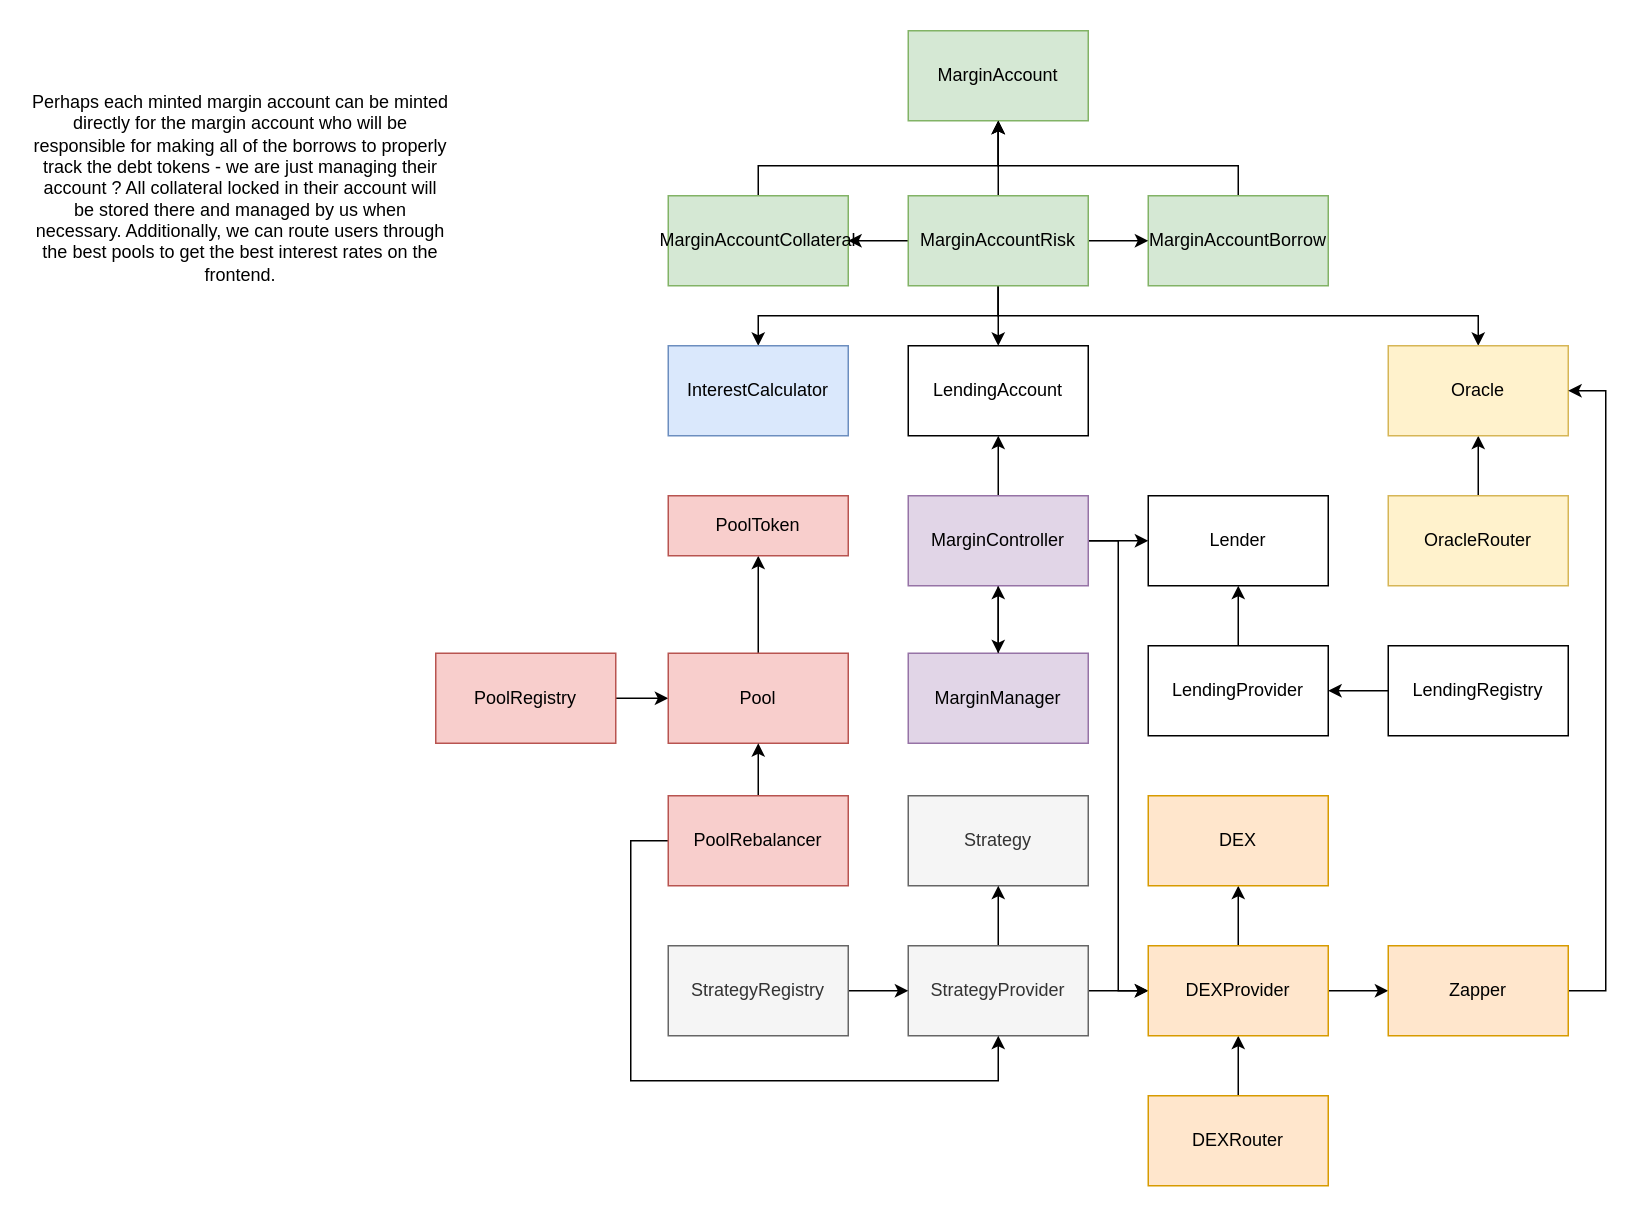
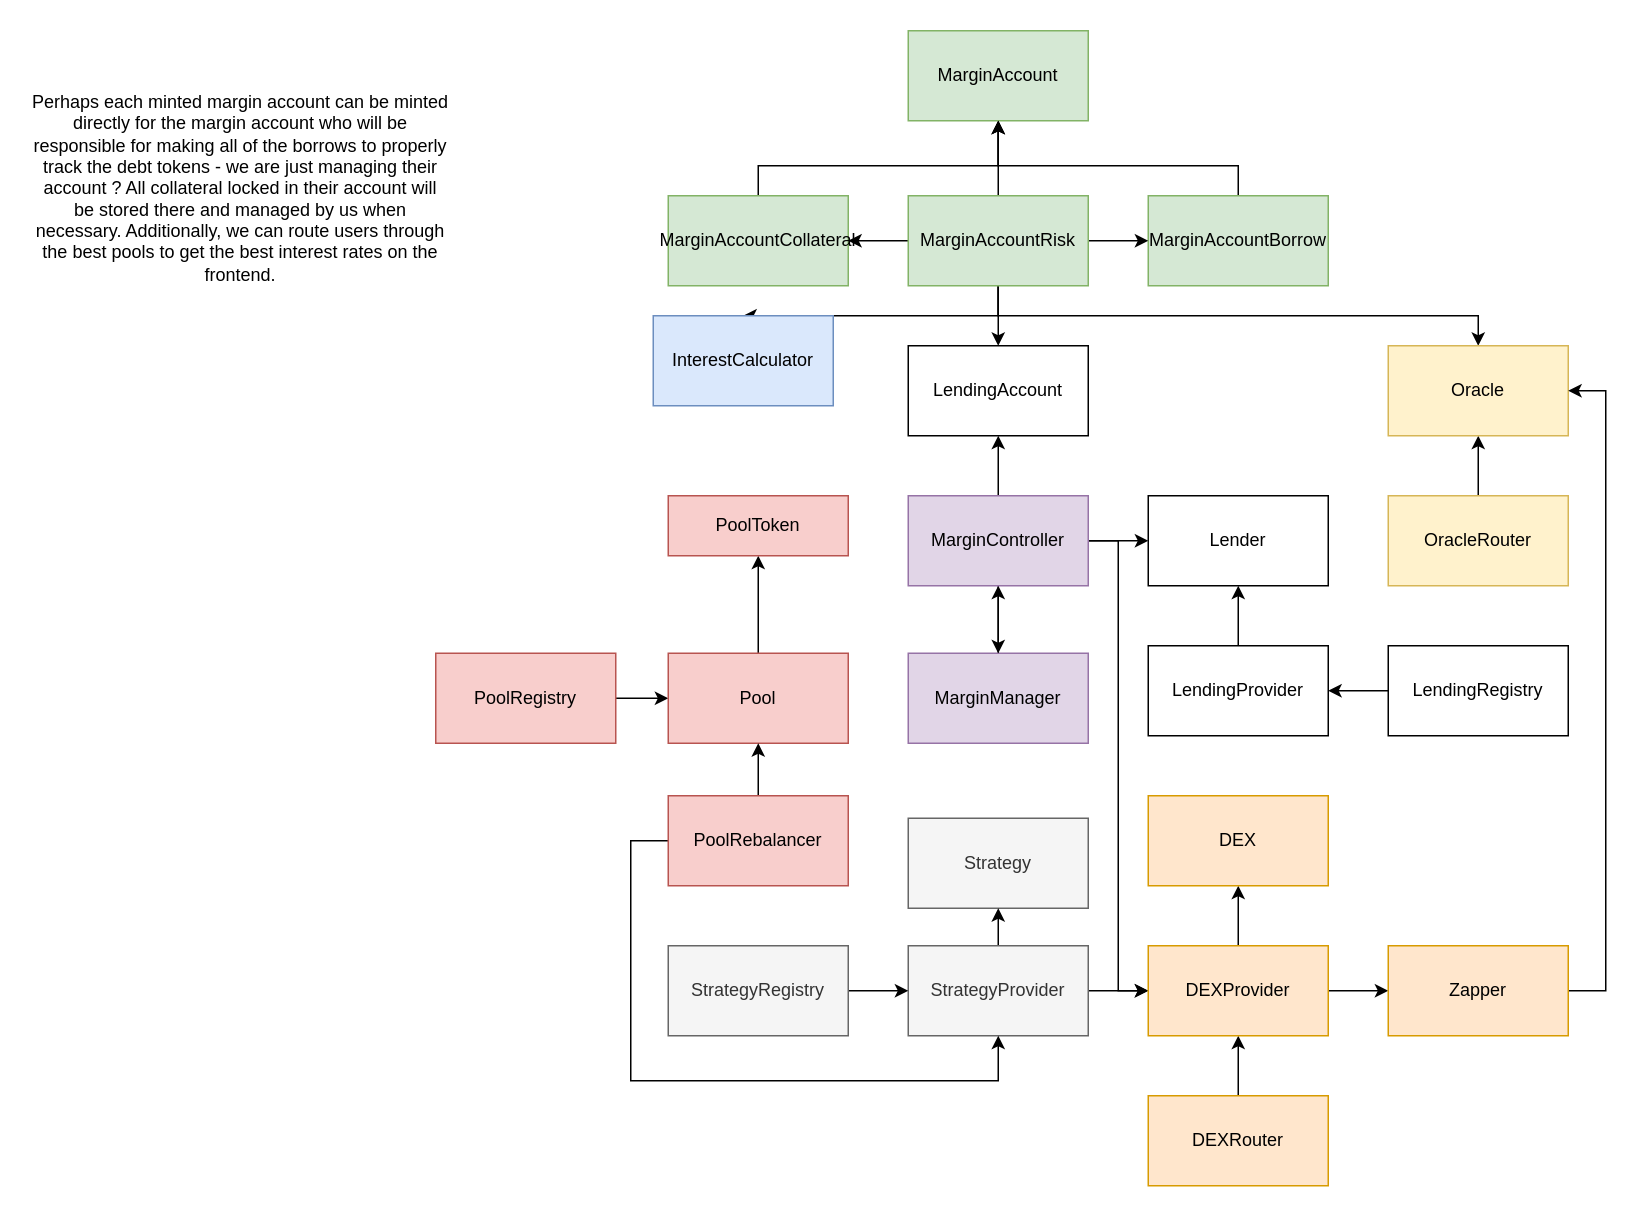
  <mxCell id="0" />
  <mxCell id="1" parent="0" />
  <mxCell id="2" style="edgeStyle=none;html=1;labelBackgroundColor=none;startFill=0;startSize=8;endFill=1;endSize=8;fontFamily=Verdana;fontSize=12;" parent="1" edge="1"><mxGeometry relative="1" as="geometry"><mxPoint x="110" y="440" as="sourcePoint" /></mxGeometry></mxCell>
  <mxCell id="3" value="MarginAccount" style="rounded=0;whiteSpace=wrap;html=1;fillColor=#d5e8d4;strokeColor=#82b366;" parent="1" vertex="1"><mxGeometry x="605" y="20" width="120" height="60" as="geometry" /></mxCell>
  <mxCell id="4" style="edgeStyle=orthogonalEdgeStyle;rounded=0;orthogonalLoop=1;jettySize=auto;html=1;entryX=0.5;entryY=1;entryDx=0;entryDy=0;" parent="1" source="5" target="3" edge="1"><mxGeometry relative="1" as="geometry"><Array as="points"><mxPoint x="505" y="110" /><mxPoint x="665" y="110" /></Array></mxGeometry></mxCell>
  <mxCell id="5" value="MarginAccountCollateral" style="rounded=0;whiteSpace=wrap;html=1;fillColor=#d5e8d4;strokeColor=#82b366;" parent="1" vertex="1"><mxGeometry x="445" y="130" width="120" height="60" as="geometry" /></mxCell>
  <mxCell id="6" style="edgeStyle=orthogonalEdgeStyle;rounded=0;orthogonalLoop=1;jettySize=auto;html=1;entryX=0.5;entryY=1;entryDx=0;entryDy=0;" parent="1" source="7" target="3" edge="1"><mxGeometry relative="1" as="geometry"><Array as="points"><mxPoint x="825" y="110" /><mxPoint x="665" y="110" /></Array></mxGeometry></mxCell>
  <mxCell id="7" value="MarginAccountBorrow" style="rounded=0;whiteSpace=wrap;html=1;fillColor=#d5e8d4;strokeColor=#82b366;" parent="1" vertex="1"><mxGeometry x="765" y="130" width="120" height="60" as="geometry" /></mxCell>
  <mxCell id="8" style="edgeStyle=orthogonalEdgeStyle;rounded=0;orthogonalLoop=1;jettySize=auto;html=1;entryX=1;entryY=0.5;entryDx=0;entryDy=0;" parent="1" source="14" target="5" edge="1"><mxGeometry relative="1" as="geometry" /></mxCell>
  <mxCell id="9" style="edgeStyle=orthogonalEdgeStyle;rounded=0;orthogonalLoop=1;jettySize=auto;html=1;entryX=0;entryY=0.5;entryDx=0;entryDy=0;" parent="1" source="14" target="7" edge="1"><mxGeometry relative="1" as="geometry" /></mxCell>
  <mxCell id="10" style="edgeStyle=orthogonalEdgeStyle;rounded=0;orthogonalLoop=1;jettySize=auto;html=1;entryX=0.5;entryY=1;entryDx=0;entryDy=0;" parent="1" source="14" target="3" edge="1"><mxGeometry relative="1" as="geometry" /></mxCell>
  <mxCell id="11" style="edgeStyle=orthogonalEdgeStyle;rounded=0;orthogonalLoop=1;jettySize=auto;html=1;entryX=0.5;entryY=0;entryDx=0;entryDy=0;" edge="1" parent="1" source="14" target="15"><mxGeometry relative="1" as="geometry"><Array as="points"><mxPoint x="665" y="210" /><mxPoint x="505" y="210" /></Array></mxGeometry></mxCell>
  <mxCell id="12" style="edgeStyle=orthogonalEdgeStyle;rounded=0;orthogonalLoop=1;jettySize=auto;html=1;exitX=0.5;exitY=1;exitDx=0;exitDy=0;entryX=0.5;entryY=0;entryDx=0;entryDy=0;" edge="1" parent="1" source="14" target="54"><mxGeometry relative="1" as="geometry" /></mxCell>
  <mxCell id="13" style="edgeStyle=orthogonalEdgeStyle;rounded=0;orthogonalLoop=1;jettySize=auto;html=1;exitX=0.5;exitY=1;exitDx=0;exitDy=0;entryX=0.5;entryY=0;entryDx=0;entryDy=0;" edge="1" parent="1" source="14" target="18"><mxGeometry relative="1" as="geometry" /></mxCell>
  <mxCell id="14" value="MarginAccountRisk" style="rounded=0;whiteSpace=wrap;html=1;fillColor=#d5e8d4;strokeColor=#82b366;" parent="1" vertex="1"><mxGeometry x="605" y="130" width="120" height="60" as="geometry" /></mxCell>
- <mxCell id="15" value="InterestCalculator" style="rounded=0;whiteSpace=wrap;html=1;fillColor=#dae8fc;strokeColor=#6c8ebf;" parent="1" vertex="1"><mxGeometry x="445" y="230" width="120" height="60" as="geometry" /></mxCell>
+ <mxCell id="15" value="InterestCalculator" style="rounded=0;whiteSpace=wrap;html=1;fillColor=#dae8fc;strokeColor=#6c8ebf;" parent="1" vertex="1"><mxGeometry x="435" y="210" width="120" height="60" as="geometry" /></mxCell>
  <mxCell id="16" style="edgeStyle=orthogonalEdgeStyle;rounded=0;orthogonalLoop=1;jettySize=auto;html=1;entryX=0.5;entryY=1;entryDx=0;entryDy=0;" edge="1" parent="1" source="17" target="18"><mxGeometry relative="1" as="geometry" /></mxCell>
  <mxCell id="17" value="OracleRouter" style="rounded=0;whiteSpace=wrap;html=1;fillColor=#fff2cc;strokeColor=#d6b656;" parent="1" vertex="1"><mxGeometry x="925" y="330" width="120" height="60" as="geometry" /></mxCell>
  <mxCell id="18" value="Oracle" style="rounded=0;whiteSpace=wrap;html=1;fillColor=#fff2cc;strokeColor=#d6b656;" parent="1" vertex="1"><mxGeometry x="925" y="230" width="120" height="60" as="geometry" /></mxCell>
  <mxCell id="19" style="edgeStyle=orthogonalEdgeStyle;rounded=0;orthogonalLoop=1;jettySize=auto;html=1;exitX=0;exitY=0.5;exitDx=0;exitDy=0;entryX=1;entryY=0.5;entryDx=0;entryDy=0;" edge="1" parent="1" source="20" target="22"><mxGeometry relative="1" as="geometry" /></mxCell>
  <mxCell id="20" value="LendingRegistry" style="rounded=0;whiteSpace=wrap;html=1;" parent="1" vertex="1"><mxGeometry x="925" y="430" width="120" height="60" as="geometry" /></mxCell>
  <mxCell id="21" style="edgeStyle=orthogonalEdgeStyle;rounded=0;orthogonalLoop=1;jettySize=auto;html=1;entryX=0.5;entryY=1;entryDx=0;entryDy=0;" edge="1" parent="1" source="22" target="23"><mxGeometry relative="1" as="geometry" /></mxCell>
  <mxCell id="22" value="LendingProvider" style="rounded=0;whiteSpace=wrap;html=1;" parent="1" vertex="1"><mxGeometry x="765" y="430" width="120" height="60" as="geometry" /></mxCell>
  <mxCell id="23" value="Lender" style="rounded=0;whiteSpace=wrap;html=1;" parent="1" vertex="1"><mxGeometry x="765" y="330" width="120" height="60" as="geometry" /></mxCell>
  <mxCell id="24" style="edgeStyle=orthogonalEdgeStyle;rounded=0;orthogonalLoop=1;jettySize=auto;html=1;entryX=0.5;entryY=1;entryDx=0;entryDy=0;" parent="1" source="25" target="30" edge="1"><mxGeometry relative="1" as="geometry" /></mxCell>
  <mxCell id="25" value="MarginManager" style="rounded=0;whiteSpace=wrap;html=1;fillColor=#e1d5e7;strokeColor=#9673a6;" parent="1" vertex="1"><mxGeometry x="605" y="435" width="120" height="60" as="geometry" /></mxCell>
  <mxCell id="26" style="edgeStyle=orthogonalEdgeStyle;rounded=0;orthogonalLoop=1;jettySize=auto;html=1;exitX=0.5;exitY=1;exitDx=0;exitDy=0;entryX=0.5;entryY=0;entryDx=0;entryDy=0;" edge="1" parent="1" source="30" target="25"><mxGeometry relative="1" as="geometry" /></mxCell>
  <mxCell id="27" style="edgeStyle=orthogonalEdgeStyle;rounded=0;orthogonalLoop=1;jettySize=auto;html=1;entryX=0.5;entryY=1;entryDx=0;entryDy=0;" edge="1" parent="1" source="30" target="54"><mxGeometry relative="1" as="geometry" /></mxCell>
  <mxCell id="28" style="edgeStyle=orthogonalEdgeStyle;rounded=0;orthogonalLoop=1;jettySize=auto;html=1;entryX=0;entryY=0.5;entryDx=0;entryDy=0;" edge="1" parent="1" source="30" target="23"><mxGeometry relative="1" as="geometry" /></mxCell>
  <mxCell id="29" style="edgeStyle=orthogonalEdgeStyle;rounded=0;orthogonalLoop=1;jettySize=auto;html=1;exitX=1;exitY=0.5;exitDx=0;exitDy=0;entryX=0;entryY=0.5;entryDx=0;entryDy=0;" edge="1" parent="1" source="30" target="47"><mxGeometry relative="1" as="geometry" /></mxCell>
  <mxCell id="30" value="MarginController" style="rounded=0;whiteSpace=wrap;html=1;fillColor=#e1d5e7;strokeColor=#9673a6;" parent="1" vertex="1"><mxGeometry x="605" y="330" width="120" height="60" as="geometry" /></mxCell>
  <mxCell id="31" style="edgeStyle=orthogonalEdgeStyle;rounded=0;orthogonalLoop=1;jettySize=auto;html=1;entryX=0;entryY=0.5;entryDx=0;entryDy=0;" edge="1" parent="1" source="32" target="34"><mxGeometry relative="1" as="geometry" /></mxCell>
  <mxCell id="32" value="PoolRegistry" style="rounded=0;whiteSpace=wrap;html=1;fillColor=#f8cecc;strokeColor=#b85450;" parent="1" vertex="1"><mxGeometry x="290" y="435" width="120" height="60" as="geometry" /></mxCell>
  <mxCell id="33" style="edgeStyle=orthogonalEdgeStyle;rounded=0;orthogonalLoop=1;jettySize=auto;html=1;entryX=0.5;entryY=1;entryDx=0;entryDy=0;" parent="1" source="34" target="35" edge="1"><mxGeometry relative="1" as="geometry" /></mxCell>
  <mxCell id="34" value="Pool" style="rounded=0;whiteSpace=wrap;html=1;fillColor=#f8cecc;strokeColor=#b85450;" parent="1" vertex="1"><mxGeometry x="445" y="435" width="120" height="60" as="geometry" /></mxCell>
  <mxCell id="35" value="PoolToken" style="rounded=0;whiteSpace=wrap;html=1;fillColor=#f8cecc;strokeColor=#b85450;" parent="1" vertex="1"><mxGeometry x="445" y="330" width="120" height="40" as="geometry" /></mxCell>
- <mxCell id="36" value="Strategy" style="rounded=0;whiteSpace=wrap;html=1;fillColor=#f5f5f5;strokeColor=#666666;fontColor=#333333;" parent="1" vertex="1"><mxGeometry x="605" y="530" width="120" height="60" as="geometry" /></mxCell>
+ <mxCell id="36" value="Strategy" style="rounded=0;whiteSpace=wrap;html=1;fillColor=#f5f5f5;strokeColor=#666666;fontColor=#333333;" parent="1" vertex="1"><mxGeometry x="605" y="545" width="120" height="60" as="geometry" /></mxCell>
  <mxCell id="37" style="edgeStyle=orthogonalEdgeStyle;rounded=0;orthogonalLoop=1;jettySize=auto;html=1;entryX=0.5;entryY=1;entryDx=0;entryDy=0;" parent="1" source="39" target="36" edge="1"><mxGeometry relative="1" as="geometry" /></mxCell>
  <mxCell id="38" style="edgeStyle=orthogonalEdgeStyle;rounded=0;orthogonalLoop=1;jettySize=auto;html=1;exitX=1;exitY=0.5;exitDx=0;exitDy=0;entryX=0;entryY=0.5;entryDx=0;entryDy=0;" edge="1" parent="1" source="39" target="47"><mxGeometry relative="1" as="geometry" /></mxCell>
  <mxCell id="39" value="StrategyProvider" style="rounded=0;whiteSpace=wrap;html=1;fillColor=#f5f5f5;strokeColor=#666666;fontColor=#333333;" parent="1" vertex="1"><mxGeometry x="605" y="630" width="120" height="60" as="geometry" /></mxCell>
  <mxCell id="40" style="edgeStyle=orthogonalEdgeStyle;rounded=0;orthogonalLoop=1;jettySize=auto;html=1;entryX=0.5;entryY=1;entryDx=0;entryDy=0;exitX=0;exitY=0.5;exitDx=0;exitDy=0;" edge="1" parent="1" source="42" target="39"><mxGeometry relative="1" as="geometry"><Array as="points"><mxPoint x="420" y="560" /><mxPoint x="420" y="720" /><mxPoint x="665" y="720" /></Array></mxGeometry></mxCell>
  <mxCell id="41" style="edgeStyle=orthogonalEdgeStyle;rounded=0;orthogonalLoop=1;jettySize=auto;html=1;entryX=0.5;entryY=1;entryDx=0;entryDy=0;" edge="1" parent="1" source="42" target="34"><mxGeometry relative="1" as="geometry" /></mxCell>
  <mxCell id="42" value="PoolRebalancer" style="rounded=0;whiteSpace=wrap;html=1;fillColor=#f8cecc;strokeColor=#b85450;" parent="1" vertex="1"><mxGeometry x="445" y="530" width="120" height="60" as="geometry" /></mxCell>
  <mxCell id="43" style="edgeStyle=orthogonalEdgeStyle;rounded=0;orthogonalLoop=1;jettySize=auto;html=1;entryX=0.5;entryY=1;entryDx=0;entryDy=0;" edge="1" parent="1" source="44" target="47"><mxGeometry relative="1" as="geometry" /></mxCell>
  <mxCell id="44" value="DEXRouter" style="rounded=0;whiteSpace=wrap;html=1;fillColor=#ffe6cc;strokeColor=#d79b00;" parent="1" vertex="1"><mxGeometry x="765" y="730" width="120" height="60" as="geometry" /></mxCell>
  <mxCell id="45" style="edgeStyle=orthogonalEdgeStyle;rounded=0;orthogonalLoop=1;jettySize=auto;html=1;" parent="1" source="47" target="48" edge="1"><mxGeometry relative="1" as="geometry" /></mxCell>
  <mxCell id="46" style="edgeStyle=orthogonalEdgeStyle;rounded=0;orthogonalLoop=1;jettySize=auto;html=1;exitX=1;exitY=0.5;exitDx=0;exitDy=0;entryX=0;entryY=0.5;entryDx=0;entryDy=0;" edge="1" parent="1" source="47" target="52"><mxGeometry relative="1" as="geometry" /></mxCell>
  <mxCell id="47" value="DEXProvider" style="rounded=0;whiteSpace=wrap;html=1;fillColor=#ffe6cc;strokeColor=#d79b00;" parent="1" vertex="1"><mxGeometry x="765" y="630" width="120" height="60" as="geometry" /></mxCell>
  <mxCell id="48" value="DEX" style="rounded=0;whiteSpace=wrap;html=1;fillColor=#ffe6cc;strokeColor=#d79b00;" parent="1" vertex="1"><mxGeometry x="765" y="530" width="120" height="60" as="geometry" /></mxCell>
  <mxCell id="49" style="edgeStyle=orthogonalEdgeStyle;rounded=0;orthogonalLoop=1;jettySize=auto;html=1;entryX=0;entryY=0.5;entryDx=0;entryDy=0;exitX=1;exitY=0.5;exitDx=0;exitDy=0;" edge="1" parent="1" source="50" target="39"><mxGeometry relative="1" as="geometry" /></mxCell>
  <mxCell id="50" value="StrategyRegistry" style="rounded=0;whiteSpace=wrap;html=1;fillColor=#f5f5f5;strokeColor=#666666;fontColor=#333333;" vertex="1" parent="1"><mxGeometry x="445" y="630" width="120" height="60" as="geometry" /></mxCell>
  <mxCell id="51" style="edgeStyle=orthogonalEdgeStyle;rounded=0;orthogonalLoop=1;jettySize=auto;html=1;entryX=1;entryY=0.5;entryDx=0;entryDy=0;" edge="1" parent="1" source="52" target="18"><mxGeometry relative="1" as="geometry"><Array as="points"><mxPoint x="1070" y="660" /><mxPoint x="1070" y="260" /></Array></mxGeometry></mxCell>
  <mxCell id="52" value="Zapper" style="rounded=0;whiteSpace=wrap;html=1;fillColor=#ffe6cc;strokeColor=#d79b00;" vertex="1" parent="1"><mxGeometry x="925" y="630" width="120" height="60" as="geometry" /></mxCell>
  <mxCell id="53" value="Perhaps each minted margin account can be minted directly for the margin account who will be responsible for making all of the borrows to properly track the debt tokens - we are just managing their account ? All collateral locked in their account will be stored there and managed by us when necessary. Additionally, we can route users through the best pools to get the best interest rates on the frontend." style="text;html=1;strokeColor=none;fillColor=none;align=center;verticalAlign=middle;whiteSpace=wrap;rounded=0;" vertex="1" parent="1"><mxGeometry x="20" y="40" width="280" height="170" as="geometry" /></mxCell>
  <mxCell id="54" value="LendingAccount" style="rounded=0;whiteSpace=wrap;html=1;" vertex="1" parent="1"><mxGeometry x="605" y="230" width="120" height="60" as="geometry" /></mxCell>
